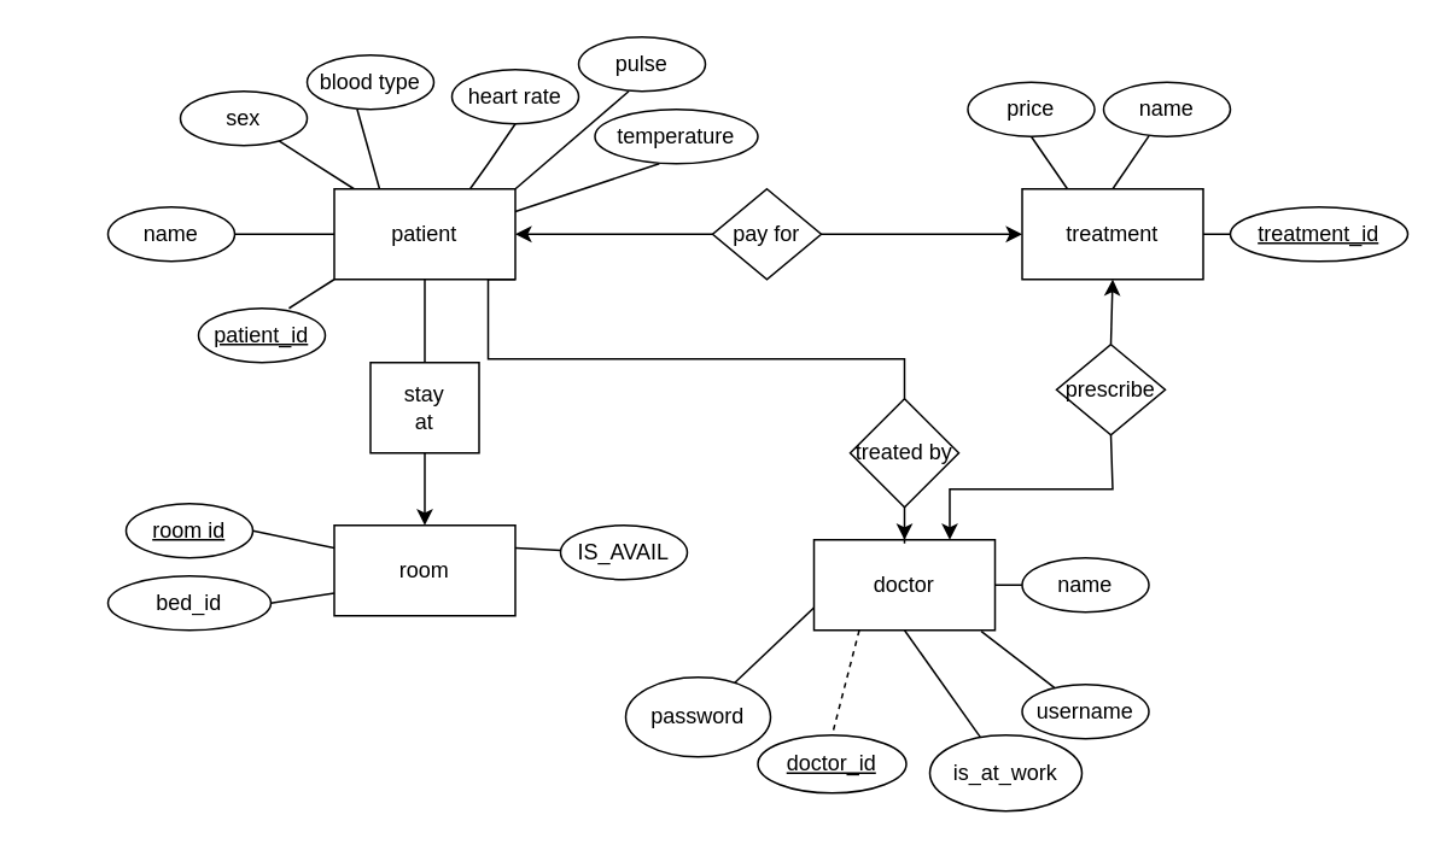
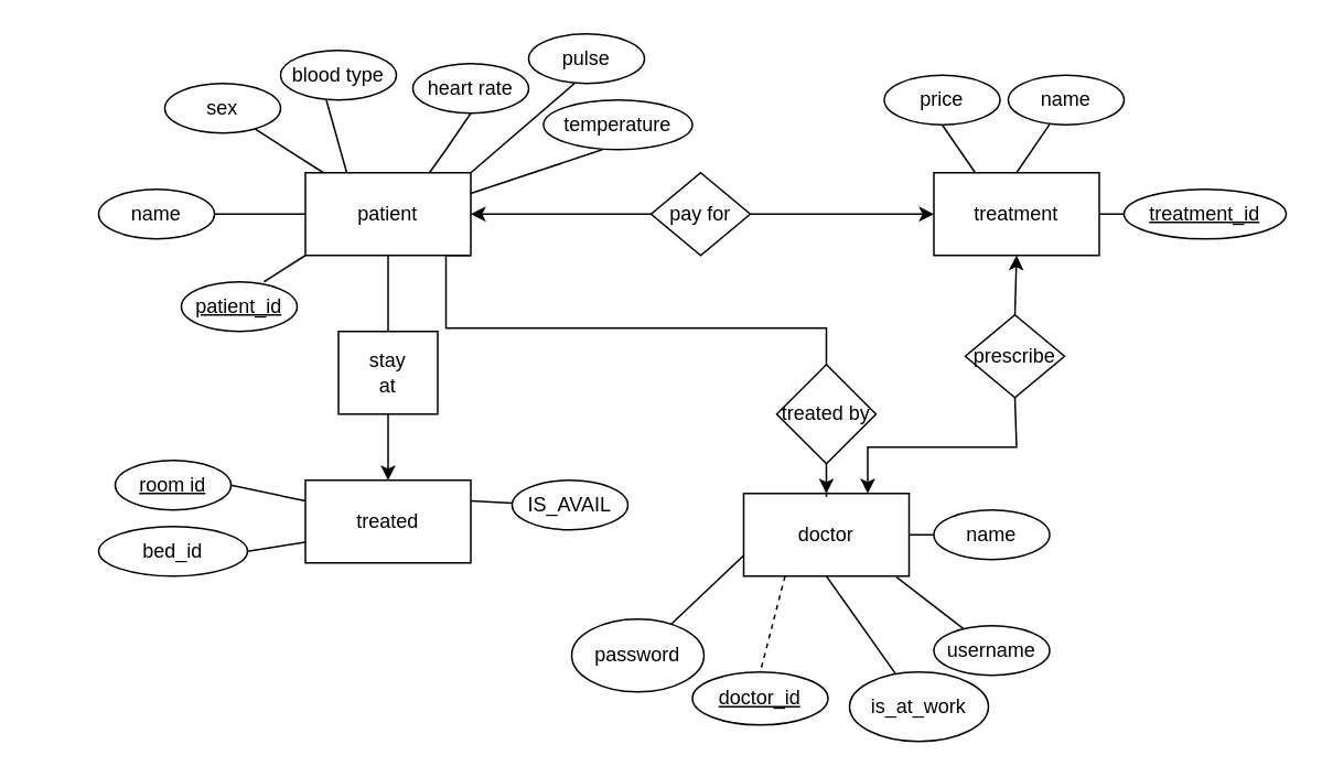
  <mxCell id="0" />
  <mxCell id="1" parent="0" />
  <mxCell id="2" value="" style="edgeStyle=none;rounded=0;orthogonalLoop=1;jettySize=auto;html=1;endArrow=none;endFill=0;" parent="1" source="7" target="9" edge="1"><mxGeometry relative="1" as="geometry" /></mxCell>
  <mxCell id="3" style="edgeStyle=none;rounded=0;orthogonalLoop=1;jettySize=auto;html=1;exitX=0;exitY=1;exitDx=0;exitDy=0;entryX=0.714;entryY=0;entryDx=0;entryDy=0;entryPerimeter=0;startArrow=none;startFill=0;endArrow=none;endFill=0;" parent="1" source="7" target="8" edge="1"><mxGeometry relative="1" as="geometry" /></mxCell>
  <mxCell id="4" style="edgeStyle=none;rounded=0;orthogonalLoop=1;jettySize=auto;html=1;exitX=0.5;exitY=1;exitDx=0;exitDy=0;entryX=0.5;entryY=0;entryDx=0;entryDy=0;startArrow=none;startFill=0;endArrow=none;endFill=0;" parent="1" source="7" target="24" edge="1"><mxGeometry relative="1" as="geometry" /></mxCell>
  <mxCell id="5" style="edgeStyle=none;rounded=0;orthogonalLoop=1;jettySize=auto;html=1;exitX=1;exitY=0.5;exitDx=0;exitDy=0;entryX=0;entryY=0.5;entryDx=0;entryDy=0;startArrow=classic;startFill=1;endArrow=none;endFill=0;" parent="1" source="7" target="35" edge="1"><mxGeometry relative="1" as="geometry" /></mxCell>
  <mxCell id="6" style="edgeStyle=orthogonalEdgeStyle;rounded=0;orthogonalLoop=1;jettySize=auto;html=1;exitX=1;exitY=1;exitDx=0;exitDy=0;entryX=0.5;entryY=0;entryDx=0;entryDy=0;endArrow=none;endFill=0;" parent="1" source="7" target="42" edge="1"><mxGeometry relative="1" as="geometry"><Array as="points"><mxPoint x="269" y="154" /><mxPoint x="269" y="198" /><mxPoint x="499" y="198" /></Array></mxGeometry></mxCell>
  <mxCell id="7" value="patient" style="rounded=0;whiteSpace=wrap;html=1;" parent="1" vertex="1"><mxGeometry x="184" y="104" width="100" height="50" as="geometry" /></mxCell>
  <mxCell id="8" value="patient_id" style="ellipse;whiteSpace=wrap;html=1;fontStyle=4" parent="1" vertex="1"><mxGeometry x="109" y="170" width="70" height="30" as="geometry" /></mxCell>
  <mxCell id="9" value="sex" style="ellipse;whiteSpace=wrap;html=1;" parent="1" vertex="1"><mxGeometry x="99" y="50" width="70" height="30" as="geometry" /></mxCell>
  <mxCell id="10" style="edgeStyle=none;rounded=0;orthogonalLoop=1;jettySize=auto;html=1;exitX=0.395;exitY=1;exitDx=0;exitDy=0;startArrow=none;startFill=0;endArrow=none;endFill=0;exitPerimeter=0;entryX=0.25;entryY=0;entryDx=0;entryDy=0;" parent="1" source="11" target="7" edge="1"><mxGeometry relative="1" as="geometry"><mxPoint x="249" y="100" as="targetPoint" /></mxGeometry></mxCell>
  <mxCell id="11" value="blood type" style="ellipse;whiteSpace=wrap;html=1;" parent="1" vertex="1"><mxGeometry x="169" y="30" width="70" height="30" as="geometry" /></mxCell>
  <mxCell id="12" style="edgeStyle=none;rounded=0;orthogonalLoop=1;jettySize=auto;html=1;exitX=1;exitY=1;exitDx=0;exitDy=0;startArrow=none;startFill=0;endArrow=none;endFill=0;" parent="1" edge="1"><mxGeometry relative="1" as="geometry"><mxPoint x="20.749" y="85.607" as="sourcePoint" /><mxPoint x="21.095" y="85.456" as="targetPoint" /></mxGeometry></mxCell>
  <mxCell id="13" style="edgeStyle=none;rounded=0;orthogonalLoop=1;jettySize=auto;html=1;entryX=0.5;entryY=0;entryDx=0;entryDy=0;startArrow=none;startFill=0;endArrow=none;endFill=0;exitX=0.25;exitY=1;exitDx=0;exitDy=0;dashed=1;" parent="1" source="15" target="16" edge="1"><mxGeometry relative="1" as="geometry"><Array as="points" /><mxPoint x="453" y="654" as="sourcePoint" /></mxGeometry></mxCell>
  <mxCell id="14" style="edgeStyle=none;rounded=0;orthogonalLoop=1;jettySize=auto;html=1;exitX=1;exitY=0.5;exitDx=0;exitDy=0;entryX=0;entryY=0.5;entryDx=0;entryDy=0;endArrow=none;endFill=0;" parent="1" source="15" target="45" edge="1"><mxGeometry relative="1" as="geometry" /></mxCell>
  <mxCell id="15" value="doctor" style="rounded=0;whiteSpace=wrap;html=1;" parent="1" vertex="1"><mxGeometry x="449" y="298" width="100" height="50" as="geometry" /></mxCell>
  <mxCell id="16" value="&lt;u&gt;doctor_id&lt;/u&gt;" style="ellipse;whiteSpace=wrap;html=1;" parent="1" vertex="1"><mxGeometry x="418" y="406" width="82" height="32" as="geometry" /></mxCell>
  <mxCell id="17" style="edgeStyle=orthogonalEdgeStyle;rounded=0;orthogonalLoop=1;jettySize=auto;html=1;entryX=0.5;entryY=1;entryDx=0;entryDy=0;startArrow=classic;startFill=1;endArrow=none;endFill=0;exitX=0.75;exitY=0;exitDx=0;exitDy=0;" parent="1" source="15" target="36" edge="1"><mxGeometry relative="1" as="geometry"><mxPoint x="529" y="470" as="sourcePoint" /><Array as="points"><mxPoint x="524" y="270" /><mxPoint x="614" y="270" /></Array></mxGeometry></mxCell>
  <mxCell id="18" style="edgeStyle=none;rounded=0;orthogonalLoop=1;jettySize=auto;html=1;endArrow=none;endFill=0;exitX=0.5;exitY=1;exitDx=0;exitDy=0;" parent="1" source="15" target="46" edge="1"><mxGeometry relative="1" as="geometry"><mxPoint x="469" y="680" as="sourcePoint" /><Array as="points" /></mxGeometry></mxCell>
  <mxCell id="19" style="edgeStyle=none;rounded=0;orthogonalLoop=1;jettySize=auto;html=1;exitX=0;exitY=0.75;exitDx=0;exitDy=0;startArrow=none;startFill=0;endArrow=none;endFill=0;" parent="1" source="15" target="20" edge="1"><mxGeometry relative="1" as="geometry"><mxPoint x="474.251" y="775.607" as="sourcePoint" /></mxGeometry></mxCell>
  <mxCell id="20" value="password" style="ellipse;whiteSpace=wrap;html=1;" parent="1" vertex="1"><mxGeometry x="345" y="374" width="80" height="44" as="geometry" /></mxCell>
  <mxCell id="21" style="edgeStyle=none;rounded=0;orthogonalLoop=1;jettySize=auto;html=1;exitX=1;exitY=0.25;exitDx=0;exitDy=0;startArrow=none;startFill=0;endArrow=none;endFill=0;" parent="1" source="22" target="29" edge="1"><mxGeometry relative="1" as="geometry"><mxPoint x="319" y="280" as="targetPoint" /><Array as="points" /></mxGeometry></mxCell>
- <mxCell id="22" value="room" style="rounded=0;whiteSpace=wrap;html=1;" parent="1" vertex="1"><mxGeometry x="184" y="290" width="100" height="50" as="geometry" /></mxCell>
+ <mxCell id="22" value="treated" style="rounded=0;whiteSpace=wrap;html=1;" parent="1" vertex="1"><mxGeometry x="184" y="290" width="100" height="50" as="geometry" /></mxCell>
  <mxCell id="23" style="edgeStyle=none;rounded=0;orthogonalLoop=1;jettySize=auto;html=1;exitX=0.5;exitY=1;exitDx=0;exitDy=0;entryX=0.5;entryY=0;entryDx=0;entryDy=0;startArrow=none;startFill=0;endArrow=classic;endFill=1;" parent="1" source="24" target="22" edge="1"><mxGeometry relative="1" as="geometry" /></mxCell>
  <mxCell id="24" value="stay&lt;br&gt;at" style="whiteSpace=wrap;html=1;rounded=0;" parent="1" vertex="1"><mxGeometry x="204" y="200" width="60" height="50" as="geometry" /></mxCell>
  <mxCell id="25" style="edgeStyle=none;rounded=0;orthogonalLoop=1;jettySize=auto;html=1;exitX=1;exitY=0.5;exitDx=0;exitDy=0;entryX=0;entryY=0.25;entryDx=0;entryDy=0;startArrow=none;startFill=0;endArrow=none;endFill=0;" parent="1" source="26" target="22" edge="1"><mxGeometry relative="1" as="geometry" /></mxCell>
  <mxCell id="26" value="&lt;u&gt;room id&lt;/u&gt;" style="ellipse;whiteSpace=wrap;html=1;" parent="1" vertex="1"><mxGeometry x="69" y="278" width="70" height="30" as="geometry" /></mxCell>
  <mxCell id="27" style="edgeStyle=none;rounded=0;orthogonalLoop=1;jettySize=auto;html=1;exitX=1;exitY=0.5;exitDx=0;exitDy=0;entryX=0;entryY=0.75;entryDx=0;entryDy=0;startArrow=none;startFill=0;endArrow=none;endFill=0;" parent="1" source="28" target="22" edge="1"><mxGeometry relative="1" as="geometry" /></mxCell>
  <mxCell id="28" value="bed_id" style="ellipse;whiteSpace=wrap;html=1;" parent="1" vertex="1"><mxGeometry x="59" y="318" width="90" height="30" as="geometry" /></mxCell>
  <mxCell id="29" value="IS_AVAIL" style="ellipse;whiteSpace=wrap;html=1;direction=west;" parent="1" vertex="1"><mxGeometry x="309" y="290" width="70" height="30" as="geometry" /></mxCell>
  <mxCell id="30" style="edgeStyle=none;rounded=0;orthogonalLoop=1;jettySize=auto;html=1;exitX=0.5;exitY=1;exitDx=0;exitDy=0;entryX=0.5;entryY=0;entryDx=0;entryDy=0;startArrow=classic;startFill=1;endArrow=none;endFill=0;" parent="1" source="33" target="36" edge="1"><mxGeometry relative="1" as="geometry" /></mxCell>
  <mxCell id="31" style="edgeStyle=none;rounded=0;orthogonalLoop=1;jettySize=auto;html=1;exitX=0.5;exitY=0;exitDx=0;exitDy=0;startArrow=none;startFill=0;endArrow=none;endFill=0;" parent="1" source="33" target="39" edge="1"><mxGeometry relative="1" as="geometry"><mxPoint x="639" y="70" as="targetPoint" /></mxGeometry></mxCell>
  <mxCell id="32" style="edgeStyle=none;rounded=0;orthogonalLoop=1;jettySize=auto;html=1;exitX=1;exitY=0.5;exitDx=0;exitDy=0;startArrow=none;startFill=0;endArrow=none;endFill=0;" parent="1" source="33" target="40" edge="1"><mxGeometry relative="1" as="geometry"><mxPoint x="709" y="129" as="targetPoint" /></mxGeometry></mxCell>
  <mxCell id="33" value="treatment" style="rounded=0;whiteSpace=wrap;html=1;" parent="1" vertex="1"><mxGeometry x="564" y="104" width="100" height="50" as="geometry" /></mxCell>
  <mxCell id="34" style="edgeStyle=none;rounded=0;orthogonalLoop=1;jettySize=auto;html=1;exitX=1;exitY=0.5;exitDx=0;exitDy=0;entryX=0;entryY=0.5;entryDx=0;entryDy=0;startArrow=none;startFill=0;endArrow=classic;endFill=1;" parent="1" source="35" target="33" edge="1"><mxGeometry relative="1" as="geometry" /></mxCell>
  <mxCell id="35" value="pay for" style="rhombus;whiteSpace=wrap;html=1;" parent="1" vertex="1"><mxGeometry x="393" y="104" width="60" height="50" as="geometry" /></mxCell>
  <mxCell id="36" value="prescribe" style="rhombus;whiteSpace=wrap;html=1;" parent="1" vertex="1"><mxGeometry x="583" y="190" width="60" height="50" as="geometry" /></mxCell>
  <mxCell id="37" style="edgeStyle=none;rounded=0;orthogonalLoop=1;jettySize=auto;html=1;exitX=0.5;exitY=1;exitDx=0;exitDy=0;entryX=0.25;entryY=0;entryDx=0;entryDy=0;startArrow=none;startFill=0;endArrow=none;endFill=0;" parent="1" source="38" target="33" edge="1"><mxGeometry relative="1" as="geometry" /></mxCell>
  <mxCell id="38" value="price" style="ellipse;whiteSpace=wrap;html=1;" parent="1" vertex="1"><mxGeometry x="534" y="45" width="70" height="30" as="geometry" /></mxCell>
  <mxCell id="39" value="name" style="ellipse;whiteSpace=wrap;html=1;" parent="1" vertex="1"><mxGeometry x="609" y="45" width="70" height="30" as="geometry" /></mxCell>
  <mxCell id="40" value="&lt;u&gt;treatment_id&lt;/u&gt;" style="ellipse;whiteSpace=wrap;html=1;" parent="1" vertex="1"><mxGeometry x="679" y="114" width="98" height="30" as="geometry" /></mxCell>
  <mxCell id="41" style="edgeStyle=orthogonalEdgeStyle;rounded=0;orthogonalLoop=1;jettySize=auto;html=1;exitX=0.5;exitY=1;exitDx=0;exitDy=0;" parent="1" source="42" target="15" edge="1"><mxGeometry relative="1" as="geometry"><mxPoint x="499" y="440" as="targetPoint" /></mxGeometry></mxCell>
  <mxCell id="42" value="treated by" style="rhombus;whiteSpace=wrap;html=1;" parent="1" vertex="1"><mxGeometry x="469" y="220" width="60" height="60" as="geometry" /></mxCell>
  <mxCell id="43" style="edgeStyle=orthogonalEdgeStyle;rounded=0;orthogonalLoop=1;jettySize=auto;html=1;exitX=1;exitY=0.5;exitDx=0;exitDy=0;entryX=0;entryY=0.5;entryDx=0;entryDy=0;endArrow=none;endFill=0;" edge="1" parent="1" source="44" target="7"><mxGeometry relative="1" as="geometry" /></mxCell>
  <mxCell id="44" value="name" style="ellipse;whiteSpace=wrap;html=1;" parent="1" vertex="1"><mxGeometry x="59" y="114" width="70" height="30" as="geometry" /></mxCell>
  <mxCell id="45" value="name" style="ellipse;whiteSpace=wrap;html=1;" parent="1" vertex="1"><mxGeometry x="564" y="308" width="70" height="30" as="geometry" /></mxCell>
  <mxCell id="46" value="is_at_work" style="ellipse;whiteSpace=wrap;html=1;" parent="1" vertex="1"><mxGeometry x="513" y="406" width="84" height="42" as="geometry" /></mxCell>
  <mxCell id="47" style="edgeStyle=none;rounded=0;orthogonalLoop=1;jettySize=auto;html=1;exitX=0.395;exitY=1;exitDx=0;exitDy=0;startArrow=none;startFill=0;endArrow=none;endFill=0;exitPerimeter=0;entryX=1;entryY=0.25;entryDx=0;entryDy=0;" parent="1" source="48" target="7" edge="1"><mxGeometry relative="1" as="geometry"><mxPoint x="239" y="100" as="targetPoint" /></mxGeometry></mxCell>
  <mxCell id="48" value="temperature" style="ellipse;whiteSpace=wrap;html=1;" parent="1" vertex="1"><mxGeometry x="328" y="60" width="90" height="30" as="geometry" /></mxCell>
  <mxCell id="49" style="edgeStyle=none;rounded=0;orthogonalLoop=1;jettySize=auto;html=1;startArrow=none;startFill=0;endArrow=none;endFill=0;entryX=0.75;entryY=0;entryDx=0;entryDy=0;exitX=0.5;exitY=1;exitDx=0;exitDy=0;" parent="1" source="50" target="7" edge="1"><mxGeometry relative="1" as="geometry"><mxPoint x="278" y="112" as="targetPoint" /><mxPoint x="328" y="48" as="sourcePoint" /><Array as="points"><mxPoint x="269" y="90" /></Array></mxGeometry></mxCell>
  <mxCell id="50" value="heart rate" style="ellipse;whiteSpace=wrap;html=1;" parent="1" vertex="1"><mxGeometry x="249" y="38" width="70" height="30" as="geometry" /></mxCell>
  <mxCell id="51" style="edgeStyle=none;rounded=0;orthogonalLoop=1;jettySize=auto;html=1;exitX=0.395;exitY=1;exitDx=0;exitDy=0;startArrow=none;startFill=0;endArrow=none;endFill=0;exitPerimeter=0;entryX=1;entryY=0;entryDx=0;entryDy=0;" parent="1" source="52" target="7" edge="1"><mxGeometry relative="1" as="geometry"><mxPoint x="279" y="100" as="targetPoint" /></mxGeometry></mxCell>
  <mxCell id="52" value="pulse" style="ellipse;whiteSpace=wrap;html=1;" parent="1" vertex="1"><mxGeometry x="319" y="20" width="70" height="30" as="geometry" /></mxCell>
  <mxCell id="53" style="edgeStyle=orthogonalEdgeStyle;rounded=0;orthogonalLoop=1;jettySize=auto;html=1;exitX=0.5;exitY=1;exitDx=0;exitDy=0;" parent="1" source="26" target="26" edge="1"><mxGeometry relative="1" as="geometry" /></mxCell>
  <mxCell id="54" style="edgeStyle=orthogonalEdgeStyle;rounded=0;orthogonalLoop=1;jettySize=auto;html=1;exitX=0.5;exitY=1;exitDx=0;exitDy=0;" parent="1" source="16" target="16" edge="1"><mxGeometry relative="1" as="geometry" /></mxCell>
  <mxCell id="55" value="username" style="ellipse;whiteSpace=wrap;html=1;" parent="1" vertex="1"><mxGeometry x="564" y="378" width="70" height="30" as="geometry" /></mxCell>
  <mxCell id="56" style="edgeStyle=none;rounded=0;orthogonalLoop=1;jettySize=auto;html=1;exitX=0.924;exitY=1.012;exitDx=0;exitDy=0;startArrow=none;startFill=0;endArrow=none;endFill=0;exitPerimeter=0;" parent="1" source="15" target="55" edge="1"><mxGeometry relative="1" as="geometry"><mxPoint x="499" y="428" as="sourcePoint" /><mxPoint x="573" y="774" as="targetPoint" /><Array as="points" /></mxGeometry></mxCell>
